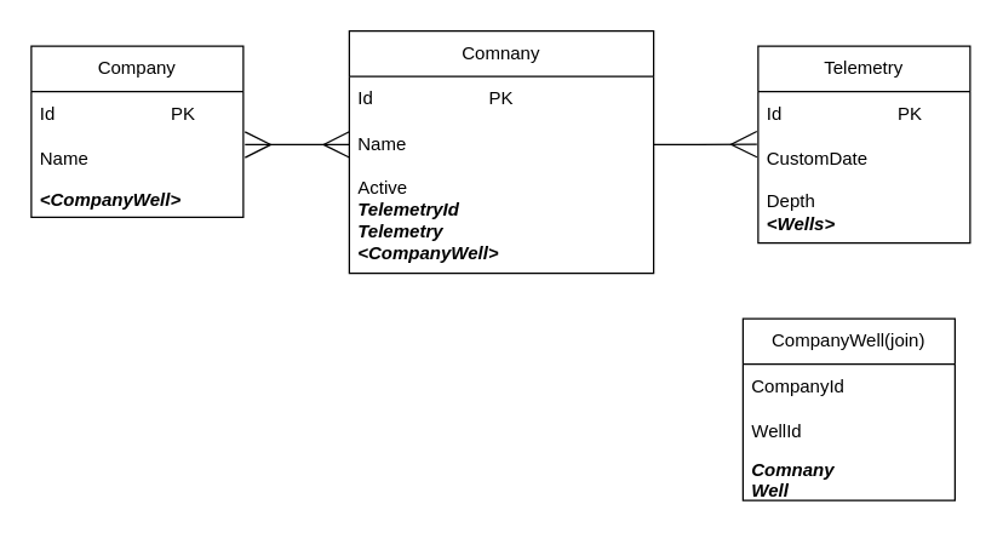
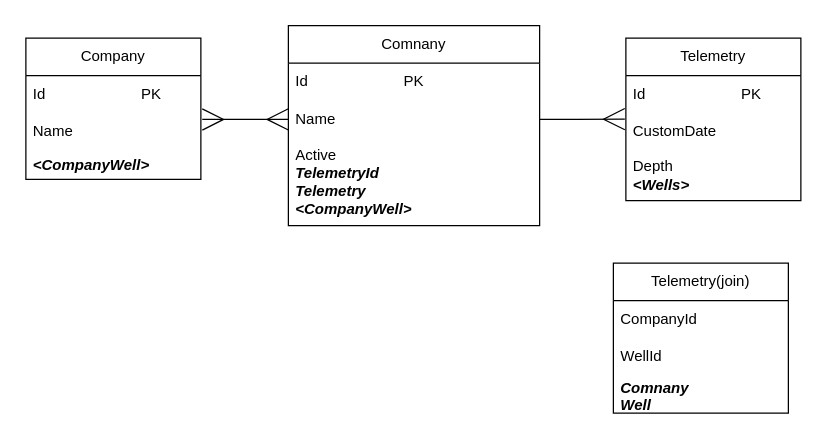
  <mxCell id="0" />
  <mxCell id="1" parent="0" />
  <mxCell id="2" value="Telemetry" style="swimlane;fontStyle=0;childLayout=stackLayout;horizontal=1;startSize=30;horizontalStack=0;resizeParent=1;resizeParentMax=0;resizeLast=0;collapsible=1;marginBottom=0;whiteSpace=wrap;html=1;" parent="1" vertex="1"><mxGeometry x="500" y="30" width="140" height="130" as="geometry" /></mxCell>
  <mxCell id="3" value="Id&amp;nbsp; &amp;nbsp; &amp;nbsp; &amp;nbsp; &amp;nbsp; &amp;nbsp; &amp;nbsp; &amp;nbsp; &amp;nbsp; &amp;nbsp; &amp;nbsp; &amp;nbsp;PK" style="text;strokeColor=none;fillColor=none;align=left;verticalAlign=middle;spacingLeft=4;spacingRight=4;overflow=hidden;points=[[0,0.5],[1,0.5]];portConstraint=eastwest;rotatable=0;whiteSpace=wrap;html=1;" parent="2" vertex="1"><mxGeometry y="30" width="140" height="30" as="geometry" /></mxCell>
  <mxCell id="4" value="CustomDate" style="text;strokeColor=none;fillColor=none;align=left;verticalAlign=middle;spacingLeft=4;spacingRight=4;overflow=hidden;points=[[0,0.5],[1,0.5]];portConstraint=eastwest;rotatable=0;whiteSpace=wrap;html=1;" parent="2" vertex="1"><mxGeometry y="60" width="140" height="30" as="geometry" /></mxCell>
  <mxCell id="5" value="Depth&lt;br&gt;&lt;i&gt;&lt;b&gt;&amp;lt;Wells&amp;gt;&lt;/b&gt;&lt;/i&gt;" style="text;strokeColor=none;fillColor=none;align=left;verticalAlign=middle;spacingLeft=4;spacingRight=4;overflow=hidden;points=[[0,0.5],[1,0.5]];portConstraint=eastwest;rotatable=0;whiteSpace=wrap;html=1;" parent="2" vertex="1"><mxGeometry y="90" width="140" height="40" as="geometry" /></mxCell>
  <mxCell id="6" value="Company" style="swimlane;fontStyle=0;childLayout=stackLayout;horizontal=1;startSize=30;horizontalStack=0;resizeParent=1;resizeParentMax=0;resizeLast=0;collapsible=1;marginBottom=0;whiteSpace=wrap;html=1;" parent="1" vertex="1"><mxGeometry x="20" y="30" width="140" height="113" as="geometry" /></mxCell>
  <mxCell id="7" value="Id&amp;nbsp; &amp;nbsp; &amp;nbsp; &amp;nbsp; &amp;nbsp; &amp;nbsp; &amp;nbsp; &amp;nbsp; &amp;nbsp; &amp;nbsp; &amp;nbsp; &amp;nbsp;PK" style="text;strokeColor=none;fillColor=none;align=left;verticalAlign=middle;spacingLeft=4;spacingRight=4;overflow=hidden;points=[[0,0.5],[1,0.5]];portConstraint=eastwest;rotatable=0;whiteSpace=wrap;html=1;" parent="6" vertex="1"><mxGeometry y="30" width="140" height="30" as="geometry" /></mxCell>
  <mxCell id="8" value="Name" style="text;strokeColor=none;fillColor=none;align=left;verticalAlign=middle;spacingLeft=4;spacingRight=4;overflow=hidden;points=[[0,0.5],[1,0.5]];portConstraint=eastwest;rotatable=0;whiteSpace=wrap;html=1;" parent="6" vertex="1"><mxGeometry y="60" width="140" height="30" as="geometry" /></mxCell>
  <mxCell id="9" value="&lt;i&gt;&lt;b&gt;&amp;lt;CompanyWell&amp;gt;&lt;/b&gt;&lt;/i&gt;" style="text;strokeColor=none;fillColor=none;align=left;verticalAlign=middle;spacingLeft=4;spacingRight=4;overflow=hidden;points=[[0,0.5],[1,0.5]];portConstraint=eastwest;rotatable=0;whiteSpace=wrap;html=1;" parent="6" vertex="1"><mxGeometry y="90" width="140" height="23" as="geometry" /></mxCell>
  <mxCell id="10" value="Comnany" style="swimlane;fontStyle=0;childLayout=stackLayout;horizontal=1;startSize=30;horizontalStack=0;resizeParent=1;resizeParentMax=0;resizeLast=0;collapsible=1;marginBottom=0;whiteSpace=wrap;html=1;" parent="1" vertex="1"><mxGeometry x="230" y="20" width="201" height="160" as="geometry" /></mxCell>
  <mxCell id="11" value="Id&amp;nbsp; &amp;nbsp; &amp;nbsp; &amp;nbsp; &amp;nbsp; &amp;nbsp; &amp;nbsp; &amp;nbsp; &amp;nbsp; &amp;nbsp; &amp;nbsp; &amp;nbsp;PK" style="text;strokeColor=none;fillColor=none;align=left;verticalAlign=middle;spacingLeft=4;spacingRight=4;overflow=hidden;points=[[0,0.5],[1,0.5]];portConstraint=eastwest;rotatable=0;whiteSpace=wrap;html=1;" parent="10" vertex="1"><mxGeometry y="30" width="201" height="30" as="geometry" /></mxCell>
  <mxCell id="12" value="Name" style="text;strokeColor=none;fillColor=none;align=left;verticalAlign=middle;spacingLeft=4;spacingRight=4;overflow=hidden;points=[[0,0.5],[1,0.5]];portConstraint=eastwest;rotatable=0;whiteSpace=wrap;html=1;" parent="10" vertex="1"><mxGeometry y="60" width="201" height="30" as="geometry" /></mxCell>
  <mxCell id="13" value="Active&lt;br&gt;&lt;i&gt;&lt;b&gt;TelemetryId&lt;/b&gt;&lt;/i&gt;&lt;br&gt;&lt;b&gt;&lt;i&gt;Telemetry&lt;/i&gt;&lt;/b&gt;&lt;br&gt;&lt;i style=&quot;border-color: var(--border-color);&quot;&gt;&lt;b style=&quot;border-color: var(--border-color);&quot;&gt;&amp;lt;CompanyWell&amp;gt;&lt;/b&gt;&lt;/i&gt;" style="text;strokeColor=none;fillColor=none;align=left;verticalAlign=middle;spacingLeft=4;spacingRight=4;overflow=hidden;points=[[0,0.5],[1,0.5]];portConstraint=eastwest;rotatable=0;whiteSpace=wrap;html=1;" parent="10" vertex="1"><mxGeometry y="90" width="201" height="70" as="geometry" /></mxCell>
  <mxCell id="14" style="edgeStyle=orthogonalEdgeStyle;rounded=0;orthogonalLoop=1;jettySize=auto;html=1;exitX=1;exitY=0.5;exitDx=0;exitDy=0;entryX=-0.006;entryY=0.16;entryDx=0;entryDy=0;entryPerimeter=0;endArrow=ERmany;endFill=0;strokeWidth=1;endSize=15;" parent="1" source="12" target="4" edge="1"><mxGeometry relative="1" as="geometry" /></mxCell>
  <mxCell id="15" style="edgeStyle=orthogonalEdgeStyle;rounded=0;orthogonalLoop=1;jettySize=auto;html=1;exitX=0;exitY=0.5;exitDx=0;exitDy=0;entryX=1.008;entryY=0.169;entryDx=0;entryDy=0;entryPerimeter=0;startArrow=ERmany;startFill=0;endArrow=ERmany;endFill=0;endSize=15;startSize=15;" parent="1" source="12" target="8" edge="1"><mxGeometry relative="1" as="geometry" /></mxCell>
- <mxCell id="16" value="CompanyWell(join)" style="swimlane;fontStyle=0;childLayout=stackLayout;horizontal=1;startSize=30;horizontalStack=0;resizeParent=1;resizeParentMax=0;resizeLast=0;collapsible=1;marginBottom=0;whiteSpace=wrap;html=1;" parent="1" vertex="1"><mxGeometry x="490" y="210" width="140" height="120" as="geometry" /></mxCell>
+ <mxCell id="16" value="Telemetry(join)" style="swimlane;fontStyle=0;childLayout=stackLayout;horizontal=1;startSize=30;horizontalStack=0;resizeParent=1;resizeParentMax=0;resizeLast=0;collapsible=1;marginBottom=0;whiteSpace=wrap;html=1;" parent="1" vertex="1"><mxGeometry x="490" y="210" width="140" height="120" as="geometry" /></mxCell>
  <mxCell id="17" value="CompanyId" style="text;strokeColor=none;fillColor=none;align=left;verticalAlign=middle;spacingLeft=4;spacingRight=4;overflow=hidden;points=[[0,0.5],[1,0.5]];portConstraint=eastwest;rotatable=0;whiteSpace=wrap;html=1;" parent="16" vertex="1"><mxGeometry y="30" width="140" height="30" as="geometry" /></mxCell>
  <mxCell id="18" value="WellId" style="text;strokeColor=none;fillColor=none;align=left;verticalAlign=middle;spacingLeft=4;spacingRight=4;overflow=hidden;points=[[0,0.5],[1,0.5]];portConstraint=eastwest;rotatable=0;whiteSpace=wrap;html=1;" parent="16" vertex="1"><mxGeometry y="60" width="140" height="30" as="geometry" /></mxCell>
  <mxCell id="19" value="&lt;i&gt;&lt;b&gt;Comnany&lt;br&gt;Well&lt;/b&gt;&lt;/i&gt;" style="text;strokeColor=none;fillColor=none;align=left;verticalAlign=middle;spacingLeft=4;spacingRight=4;overflow=hidden;points=[[0,0.5],[1,0.5]];portConstraint=eastwest;rotatable=0;whiteSpace=wrap;html=1;" parent="16" vertex="1"><mxGeometry y="90" width="140" height="30" as="geometry" /></mxCell>
